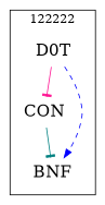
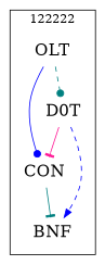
  strict digraph {
    node [color=deeppink fontsize=20 shape=plaintext]
    edge [arrowhead=tee color=teal style=solid]
    n1 [label=CON]
    n2 [label=BNF]
    n3 [color=darkorange label=D0T]
+   n4 [color=darkorange label=OLT]
    subgraph cluster_1 {
      label=122222
      labeldoc=t
      n1
      n2
      n3
+     n4
    }
    n1 -> n2
    n3 -> n1 [color=deeppink]
    n3 -> n2 [arrowhead=normal color=blue style=dashed]
+   n4 -> n1 [arrowhead=dot color=blue]
+   n4 -> n3 [arrowhead=dot style=dashed]
  }
